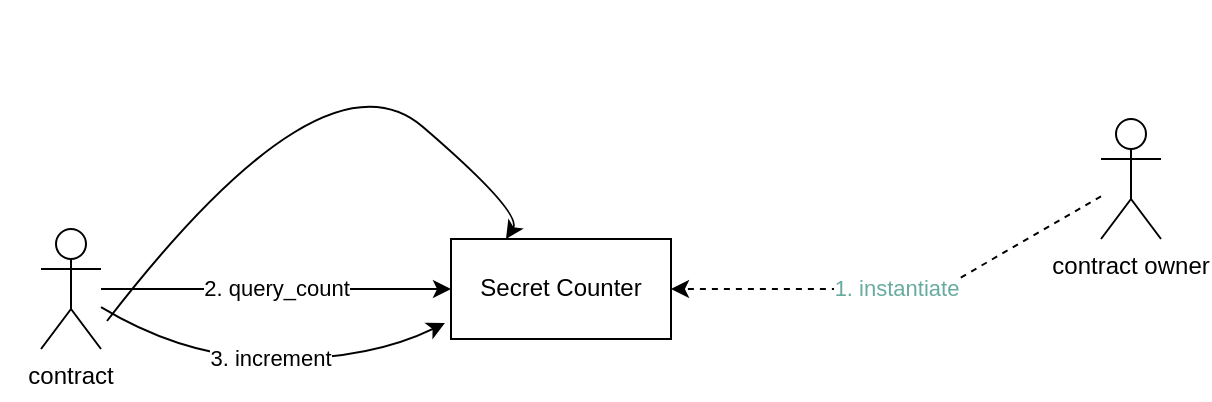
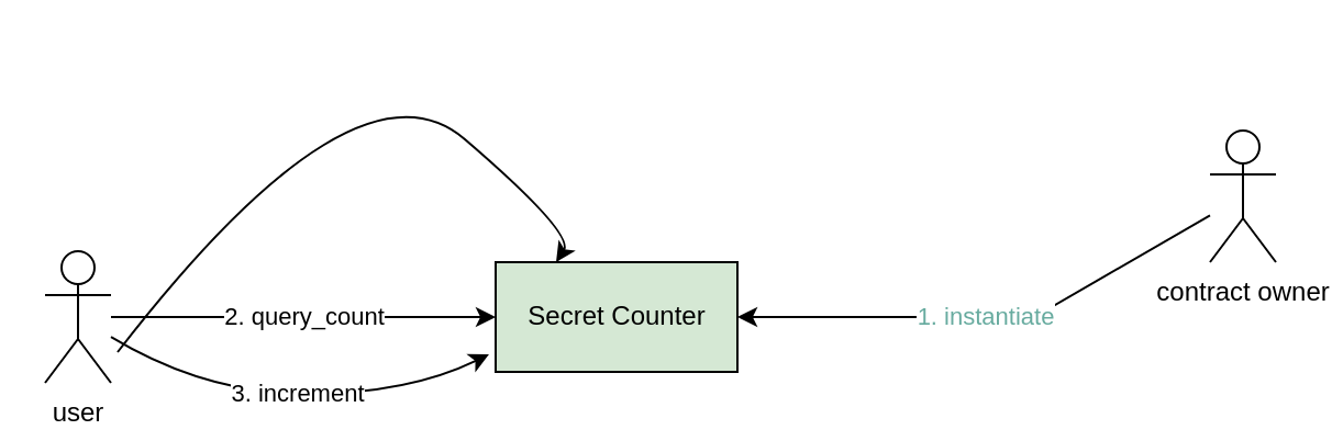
  <mxCell id="0" />
  <mxCell id="1" parent="0" />
- <mxCell id="2" value="contract" style="shape=umlActor;verticalLabelPosition=bottom;verticalAlign=top;html=1;" vertex="1" parent="1"><mxGeometry x="20" y="114" width="30" height="60" as="geometry" /></mxCell>
- <mxCell id="3" value="Secret Counter" style="html=1;" vertex="1" parent="1"><mxGeometry x="225" y="119" width="110" height="50" as="geometry" /></mxCell>
+ <mxCell id="2" value="user" style="shape=umlActor;verticalLabelPosition=bottom;verticalAlign=top;html=1;" vertex="1" parent="1"><mxGeometry x="20" y="114" width="30" height="60" as="geometry" /></mxCell>
+ <mxCell id="3" value="Secret Counter" style="html=1;fillColor=#d5e8d4;" vertex="1" parent="1"><mxGeometry x="225" y="119" width="110" height="50" as="geometry" /></mxCell>
  <mxCell id="4" value="contract owner" style="shape=umlActor;verticalLabelPosition=bottom;verticalAlign=top;html=1;" vertex="1" parent="1"><mxGeometry x="550" y="59" width="30" height="60" as="geometry" /></mxCell>
- <mxCell id="5" value="&lt;font color=&quot;#67ab9f&quot;&gt;1. instantiate&lt;/font&gt;" style="endArrow=classic;html=1;rounded=0;entryX=1;entryY=0.5;entryDx=0;entryDy=0;dashed=1;" edge="1" parent="1" source="4" target="3"><mxGeometry width="50" height="50" relative="1" as="geometry"><mxPoint x="310" y="494" as="sourcePoint" /><mxPoint x="360" y="444" as="targetPoint" /><Array as="points"><mxPoint x="470" y="144" /></Array></mxGeometry></mxCell>
+ <mxCell id="5" value="&lt;font color=&quot;#67ab9f&quot;&gt;1. instantiate&lt;/font&gt;" style="endArrow=classic;html=1;rounded=0;entryX=1;entryY=0.5;entryDx=0;entryDy=0;" edge="1" parent="1" source="4" target="3"><mxGeometry width="50" height="50" relative="1" as="geometry"><mxPoint x="310" y="494" as="sourcePoint" /><mxPoint x="360" y="444" as="targetPoint" /><Array as="points"><mxPoint x="470" y="144" /></Array></mxGeometry></mxCell>
  <mxCell id="6" value="2. query_count" style="endArrow=classic;html=1;rounded=0;entryX=0;entryY=0.5;entryDx=0;entryDy=0;" edge="1" parent="1" source="2" target="3"><mxGeometry width="50" height="50" relative="1" as="geometry"><mxPoint x="310" y="494" as="sourcePoint" /><mxPoint x="360" y="444" as="targetPoint" /></mxGeometry></mxCell>
  <mxCell id="7" value="3. increment" style="curved=1;endArrow=classic;html=1;rounded=0;" edge="1" parent="1" source="2"><mxGeometry width="50" height="50" relative="1" as="geometry"><mxPoint x="60" y="154" as="sourcePoint" /><mxPoint x="222" y="161" as="targetPoint" /><Array as="points"><mxPoint x="93" y="179" /><mxPoint x="185" y="179" /></Array></mxGeometry></mxCell>
  <mxCell id="8" value="" style="curved=1;endArrow=classic;html=1;rounded=0;fontColor=#67AB9F;entryX=0.25;entryY=0;entryDx=0;entryDy=0;" edge="1" parent="1" target="3"><mxGeometry width="50" height="50" relative="1" as="geometry"><mxPoint x="53" y="160" as="sourcePoint" /><mxPoint x="276" y="174" as="targetPoint" /><Array as="points"><mxPoint x="161" y="20" /><mxPoint x="261" y="106" /></Array></mxGeometry></mxCell>
